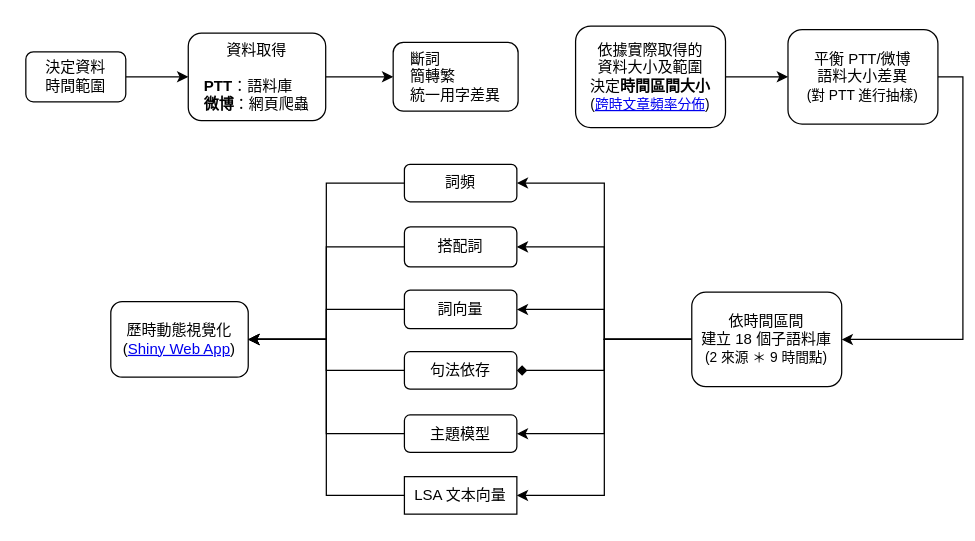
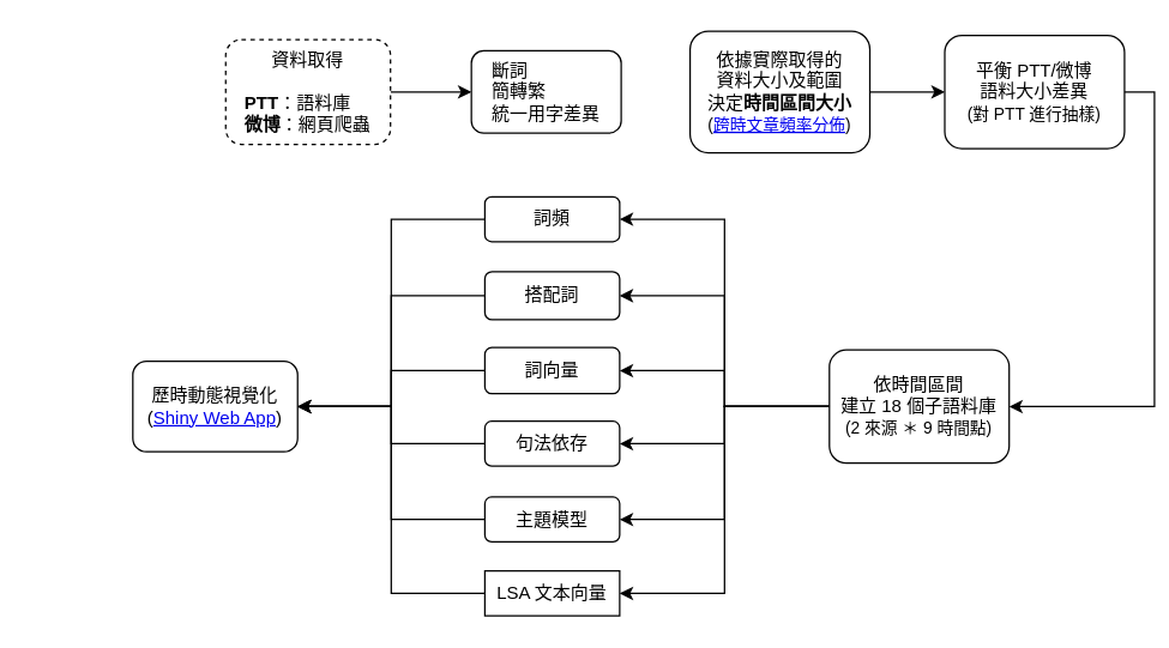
  <mxCell id="0" />
  <mxCell id="1" parent="0" />
  <mxCell id="2" style="edgeStyle=orthogonalEdgeStyle;rounded=0;orthogonalLoop=1;jettySize=auto;html=1;exitX=1;exitY=0.5;exitDx=0;exitDy=0;" parent="1" source="3" target="6" edge="1"><mxGeometry relative="1" as="geometry" /></mxCell>
- <mxCell id="3" value="資料取得&lt;br&gt;&lt;br&gt;&lt;div style=&quot;text-align: left&quot;&gt;&lt;span&gt;&lt;b&gt;PTT&lt;/b&gt;：語料庫&lt;/span&gt;&lt;/div&gt;&lt;div style=&quot;text-align: left&quot;&gt;&lt;span&gt;&lt;b&gt;微博&lt;/b&gt;：網頁爬蟲&lt;/span&gt;&lt;/div&gt;" style="rounded=1;whiteSpace=wrap;html=1;fontSize=12;glass=0;strokeWidth=1;shadow=0;" parent="1" vertex="1"><mxGeometry x="150" y="26" width="110" height="70" as="geometry" /></mxCell>
- <mxCell id="4" style="edgeStyle=orthogonalEdgeStyle;rounded=0;orthogonalLoop=1;jettySize=auto;html=1;exitX=1;exitY=0.5;exitDx=0;exitDy=0;" parent="1" source="5" target="3" edge="1"><mxGeometry relative="1" as="geometry" /></mxCell>
- <mxCell id="5" value="決定資料&lt;br&gt;時間範圍" style="rounded=1;whiteSpace=wrap;html=1;fontSize=12;glass=0;strokeWidth=1;shadow=0;" parent="1" vertex="1"><mxGeometry x="20" y="41" width="80" height="40" as="geometry" /></mxCell>
+ <mxCell id="3" value="資料取得&lt;br&gt;&lt;br&gt;&lt;div style=&quot;text-align: left&quot;&gt;&lt;span&gt;&lt;b&gt;PTT&lt;/b&gt;：語料庫&lt;/span&gt;&lt;/div&gt;&lt;div style=&quot;text-align: left&quot;&gt;&lt;span&gt;&lt;b&gt;微博&lt;/b&gt;：網頁爬蟲&lt;/span&gt;&lt;/div&gt;" style="rounded=1;whiteSpace=wrap;html=1;fontSize=12;glass=0;strokeWidth=1;shadow=0;dashed=1;" parent="1" vertex="1"><mxGeometry x="150" y="26" width="110" height="70" as="geometry" /></mxCell>
  <mxCell id="6" value="&lt;div&gt;&lt;span&gt;&lt;div style=&quot;text-align: left&quot;&gt;&lt;span&gt;斷詞&lt;/span&gt;&lt;/div&gt;&lt;/span&gt;&lt;/div&gt;&lt;div style=&quot;text-align: left&quot;&gt;&lt;span&gt;簡轉繁&lt;/span&gt;&lt;/div&gt;&lt;div style=&quot;text-align: left&quot;&gt;&lt;span&gt;統一用字差異&lt;/span&gt;&lt;/div&gt;" style="rounded=1;whiteSpace=wrap;html=1;fontSize=12;glass=0;strokeWidth=1;shadow=0;align=center;" parent="1" vertex="1"><mxGeometry x="314" y="33.5" width="100" height="55" as="geometry" /></mxCell>
  <mxCell id="7" style="edgeStyle=orthogonalEdgeStyle;rounded=0;orthogonalLoop=1;jettySize=auto;html=1;exitX=1;exitY=0.5;exitDx=0;exitDy=0;entryX=0;entryY=0.5;entryDx=0;entryDy=0;" parent="1" source="8" target="10" edge="1"><mxGeometry relative="1" as="geometry" /></mxCell>
  <mxCell id="8" value="依據實際取得的&lt;br&gt;資料大小及範圍&lt;br&gt;決定&lt;b&gt;時間區間大小&lt;/b&gt;&lt;br&gt;&lt;font style=&quot;font-size: 11px&quot;&gt;(&lt;a href=&quot;https://rlads2021.github.io/TA-project/post_freq.html&quot;&gt;跨時文章頻率分佈&lt;/a&gt;)&lt;/font&gt;" style="rounded=1;whiteSpace=wrap;html=1;fontSize=12;glass=0;strokeWidth=1;shadow=0;" parent="1" vertex="1"><mxGeometry x="460" y="20.38" width="120" height="81.25" as="geometry" /></mxCell>
  <mxCell id="9" style="edgeStyle=orthogonalEdgeStyle;rounded=0;orthogonalLoop=1;jettySize=auto;html=1;exitX=1;exitY=0.5;exitDx=0;exitDy=0;entryX=1;entryY=0.5;entryDx=0;entryDy=0;" parent="1" source="10" target="17" edge="1"><mxGeometry relative="1" as="geometry" /></mxCell>
  <mxCell id="10" value="平衡 PTT/微博 &lt;br&gt;語料大小差異&lt;br&gt;&lt;font style=&quot;font-size: 11px&quot;&gt;(對 PTT 進行抽樣)&lt;/font&gt;" style="rounded=1;whiteSpace=wrap;html=1;fontSize=12;glass=0;strokeWidth=1;shadow=0;" parent="1" vertex="1"><mxGeometry x="630" y="23.19" width="120" height="75.62" as="geometry" /></mxCell>
  <mxCell id="11" style="edgeStyle=orthogonalEdgeStyle;rounded=0;orthogonalLoop=1;jettySize=auto;html=1;exitX=0;exitY=0.5;exitDx=0;exitDy=0;entryX=1;entryY=0.5;entryDx=0;entryDy=0;" parent="1" source="17" target="27" edge="1"><mxGeometry relative="1" as="geometry" /></mxCell>
  <mxCell id="12" style="edgeStyle=orthogonalEdgeStyle;rounded=0;orthogonalLoop=1;jettySize=auto;html=1;exitX=0;exitY=0.5;exitDx=0;exitDy=0;entryX=1;entryY=0.5;entryDx=0;entryDy=0;" parent="1" source="17" target="25" edge="1"><mxGeometry relative="1" as="geometry" /></mxCell>
  <mxCell id="13" style="edgeStyle=orthogonalEdgeStyle;rounded=0;orthogonalLoop=1;jettySize=auto;html=1;exitX=0;exitY=0.5;exitDx=0;exitDy=0;" parent="1" source="17" target="29" edge="1"><mxGeometry relative="1" as="geometry" /></mxCell>
- <mxCell id="14" style="edgeStyle=orthogonalEdgeStyle;rounded=0;orthogonalLoop=1;jettySize=auto;html=1;exitX=0;exitY=0.5;exitDx=0;exitDy=0;endArrow=diamond;" parent="1" source="17" target="23" edge="1"><mxGeometry relative="1" as="geometry" /></mxCell>
+ <mxCell id="14" style="edgeStyle=orthogonalEdgeStyle;rounded=0;orthogonalLoop=1;jettySize=auto;html=1;exitX=0;exitY=0.5;exitDx=0;exitDy=0;" parent="1" source="17" target="23" edge="1"><mxGeometry relative="1" as="geometry" /></mxCell>
  <mxCell id="15" style="edgeStyle=orthogonalEdgeStyle;rounded=0;orthogonalLoop=1;jettySize=auto;html=1;exitX=0;exitY=0.5;exitDx=0;exitDy=0;entryX=1;entryY=0.5;entryDx=0;entryDy=0;" parent="1" source="17" target="21" edge="1"><mxGeometry relative="1" as="geometry" /></mxCell>
  <mxCell id="16" style="edgeStyle=orthogonalEdgeStyle;rounded=0;orthogonalLoop=1;jettySize=auto;html=1;exitX=0;exitY=0.5;exitDx=0;exitDy=0;entryX=1;entryY=0.5;entryDx=0;entryDy=0;" parent="1" source="17" target="19" edge="1"><mxGeometry relative="1" as="geometry" /></mxCell>
  <mxCell id="17" value="依時間區間&lt;br&gt;建立 18 個子語料庫&lt;br&gt;&lt;font style=&quot;font-size: 11px&quot;&gt;(2 來源 ＊ 9 時間點)&lt;/font&gt;" style="rounded=1;whiteSpace=wrap;html=1;fontSize=12;glass=0;strokeWidth=1;shadow=0;" parent="1" vertex="1"><mxGeometry x="553" y="233.38" width="120" height="75.62" as="geometry" /></mxCell>
  <mxCell id="18" style="edgeStyle=orthogonalEdgeStyle;rounded=0;orthogonalLoop=1;jettySize=auto;html=1;exitX=0;exitY=0.5;exitDx=0;exitDy=0;entryX=1;entryY=0.5;entryDx=0;entryDy=0;" parent="1" source="19" target="30" edge="1"><mxGeometry relative="1" as="geometry" /></mxCell>
  <mxCell id="19" value="LSA 文本向量" style="whiteSpace=wrap;html=1;fontSize=12;glass=0;strokeWidth=1;shadow=0;rounded=0;" parent="1" vertex="1"><mxGeometry x="323" y="381" width="90" height="30" as="geometry" /></mxCell>
  <mxCell id="20" style="edgeStyle=orthogonalEdgeStyle;rounded=0;orthogonalLoop=1;jettySize=auto;html=1;exitX=0;exitY=0.5;exitDx=0;exitDy=0;entryX=1;entryY=0.5;entryDx=0;entryDy=0;endArrow=none;" parent="1" source="21" target="30" edge="1"><mxGeometry relative="1" as="geometry" /></mxCell>
  <mxCell id="21" value="主題模型" style="rounded=1;whiteSpace=wrap;html=1;fontSize=12;glass=0;strokeWidth=1;shadow=0;" parent="1" vertex="1"><mxGeometry x="323" y="331.62" width="90" height="30" as="geometry" /></mxCell>
  <mxCell id="22" style="edgeStyle=orthogonalEdgeStyle;rounded=0;orthogonalLoop=1;jettySize=auto;html=1;exitX=0;exitY=0.5;exitDx=0;exitDy=0;entryX=1;entryY=0.5;entryDx=0;entryDy=0;" parent="1" source="23" target="30" edge="1"><mxGeometry relative="1" as="geometry" /></mxCell>
  <mxCell id="23" value="句法依存" style="rounded=1;whiteSpace=wrap;html=1;fontSize=12;glass=0;strokeWidth=1;shadow=0;" parent="1" vertex="1"><mxGeometry x="323" y="281" width="90" height="30" as="geometry" /></mxCell>
  <mxCell id="24" style="edgeStyle=orthogonalEdgeStyle;rounded=0;orthogonalLoop=1;jettySize=auto;html=1;exitX=0;exitY=0.5;exitDx=0;exitDy=0;entryX=1;entryY=0.5;entryDx=0;entryDy=0;" parent="1" source="25" target="30" edge="1"><mxGeometry relative="1" as="geometry" /></mxCell>
  <mxCell id="25" value="搭配詞" style="rounded=1;whiteSpace=wrap;html=1;fontSize=12;glass=0;strokeWidth=1;shadow=0;" parent="1" vertex="1"><mxGeometry x="323" y="181" width="90" height="32.19" as="geometry" /></mxCell>
  <mxCell id="26" style="edgeStyle=orthogonalEdgeStyle;rounded=0;orthogonalLoop=1;jettySize=auto;html=1;exitX=0;exitY=0.5;exitDx=0;exitDy=0;entryX=1;entryY=0.5;entryDx=0;entryDy=0;" parent="1" source="27" target="30" edge="1"><mxGeometry relative="1" as="geometry" /></mxCell>
  <mxCell id="27" value="詞頻" style="rounded=1;whiteSpace=wrap;html=1;fontSize=12;glass=0;strokeWidth=1;shadow=0;" parent="1" vertex="1"><mxGeometry x="323" y="131" width="90" height="30" as="geometry" /></mxCell>
  <mxCell id="28" style="edgeStyle=orthogonalEdgeStyle;rounded=0;orthogonalLoop=1;jettySize=auto;html=1;exitX=0;exitY=0.5;exitDx=0;exitDy=0;entryX=1;entryY=0.5;entryDx=0;entryDy=0;" parent="1" source="29" target="30" edge="1"><mxGeometry relative="1" as="geometry" /></mxCell>
  <mxCell id="29" value="詞向量" style="rounded=1;whiteSpace=wrap;html=1;fontSize=12;glass=0;strokeWidth=1;shadow=0;" parent="1" vertex="1"><mxGeometry x="323" y="231.8" width="90" height="30.79" as="geometry" /></mxCell>
  <mxCell id="30" value="歷時動態視覺化&lt;br&gt;(&lt;a href=&quot;https://liao961120.shinyapps.io/shiny/&quot;&gt;Shiny Web App&lt;/a&gt;)" style="rounded=1;whiteSpace=wrap;html=1;fontSize=12;glass=0;strokeWidth=1;shadow=0;" parent="1" vertex="1"><mxGeometry x="88" y="240.97" width="110" height="60.43" as="geometry" /></mxCell>
